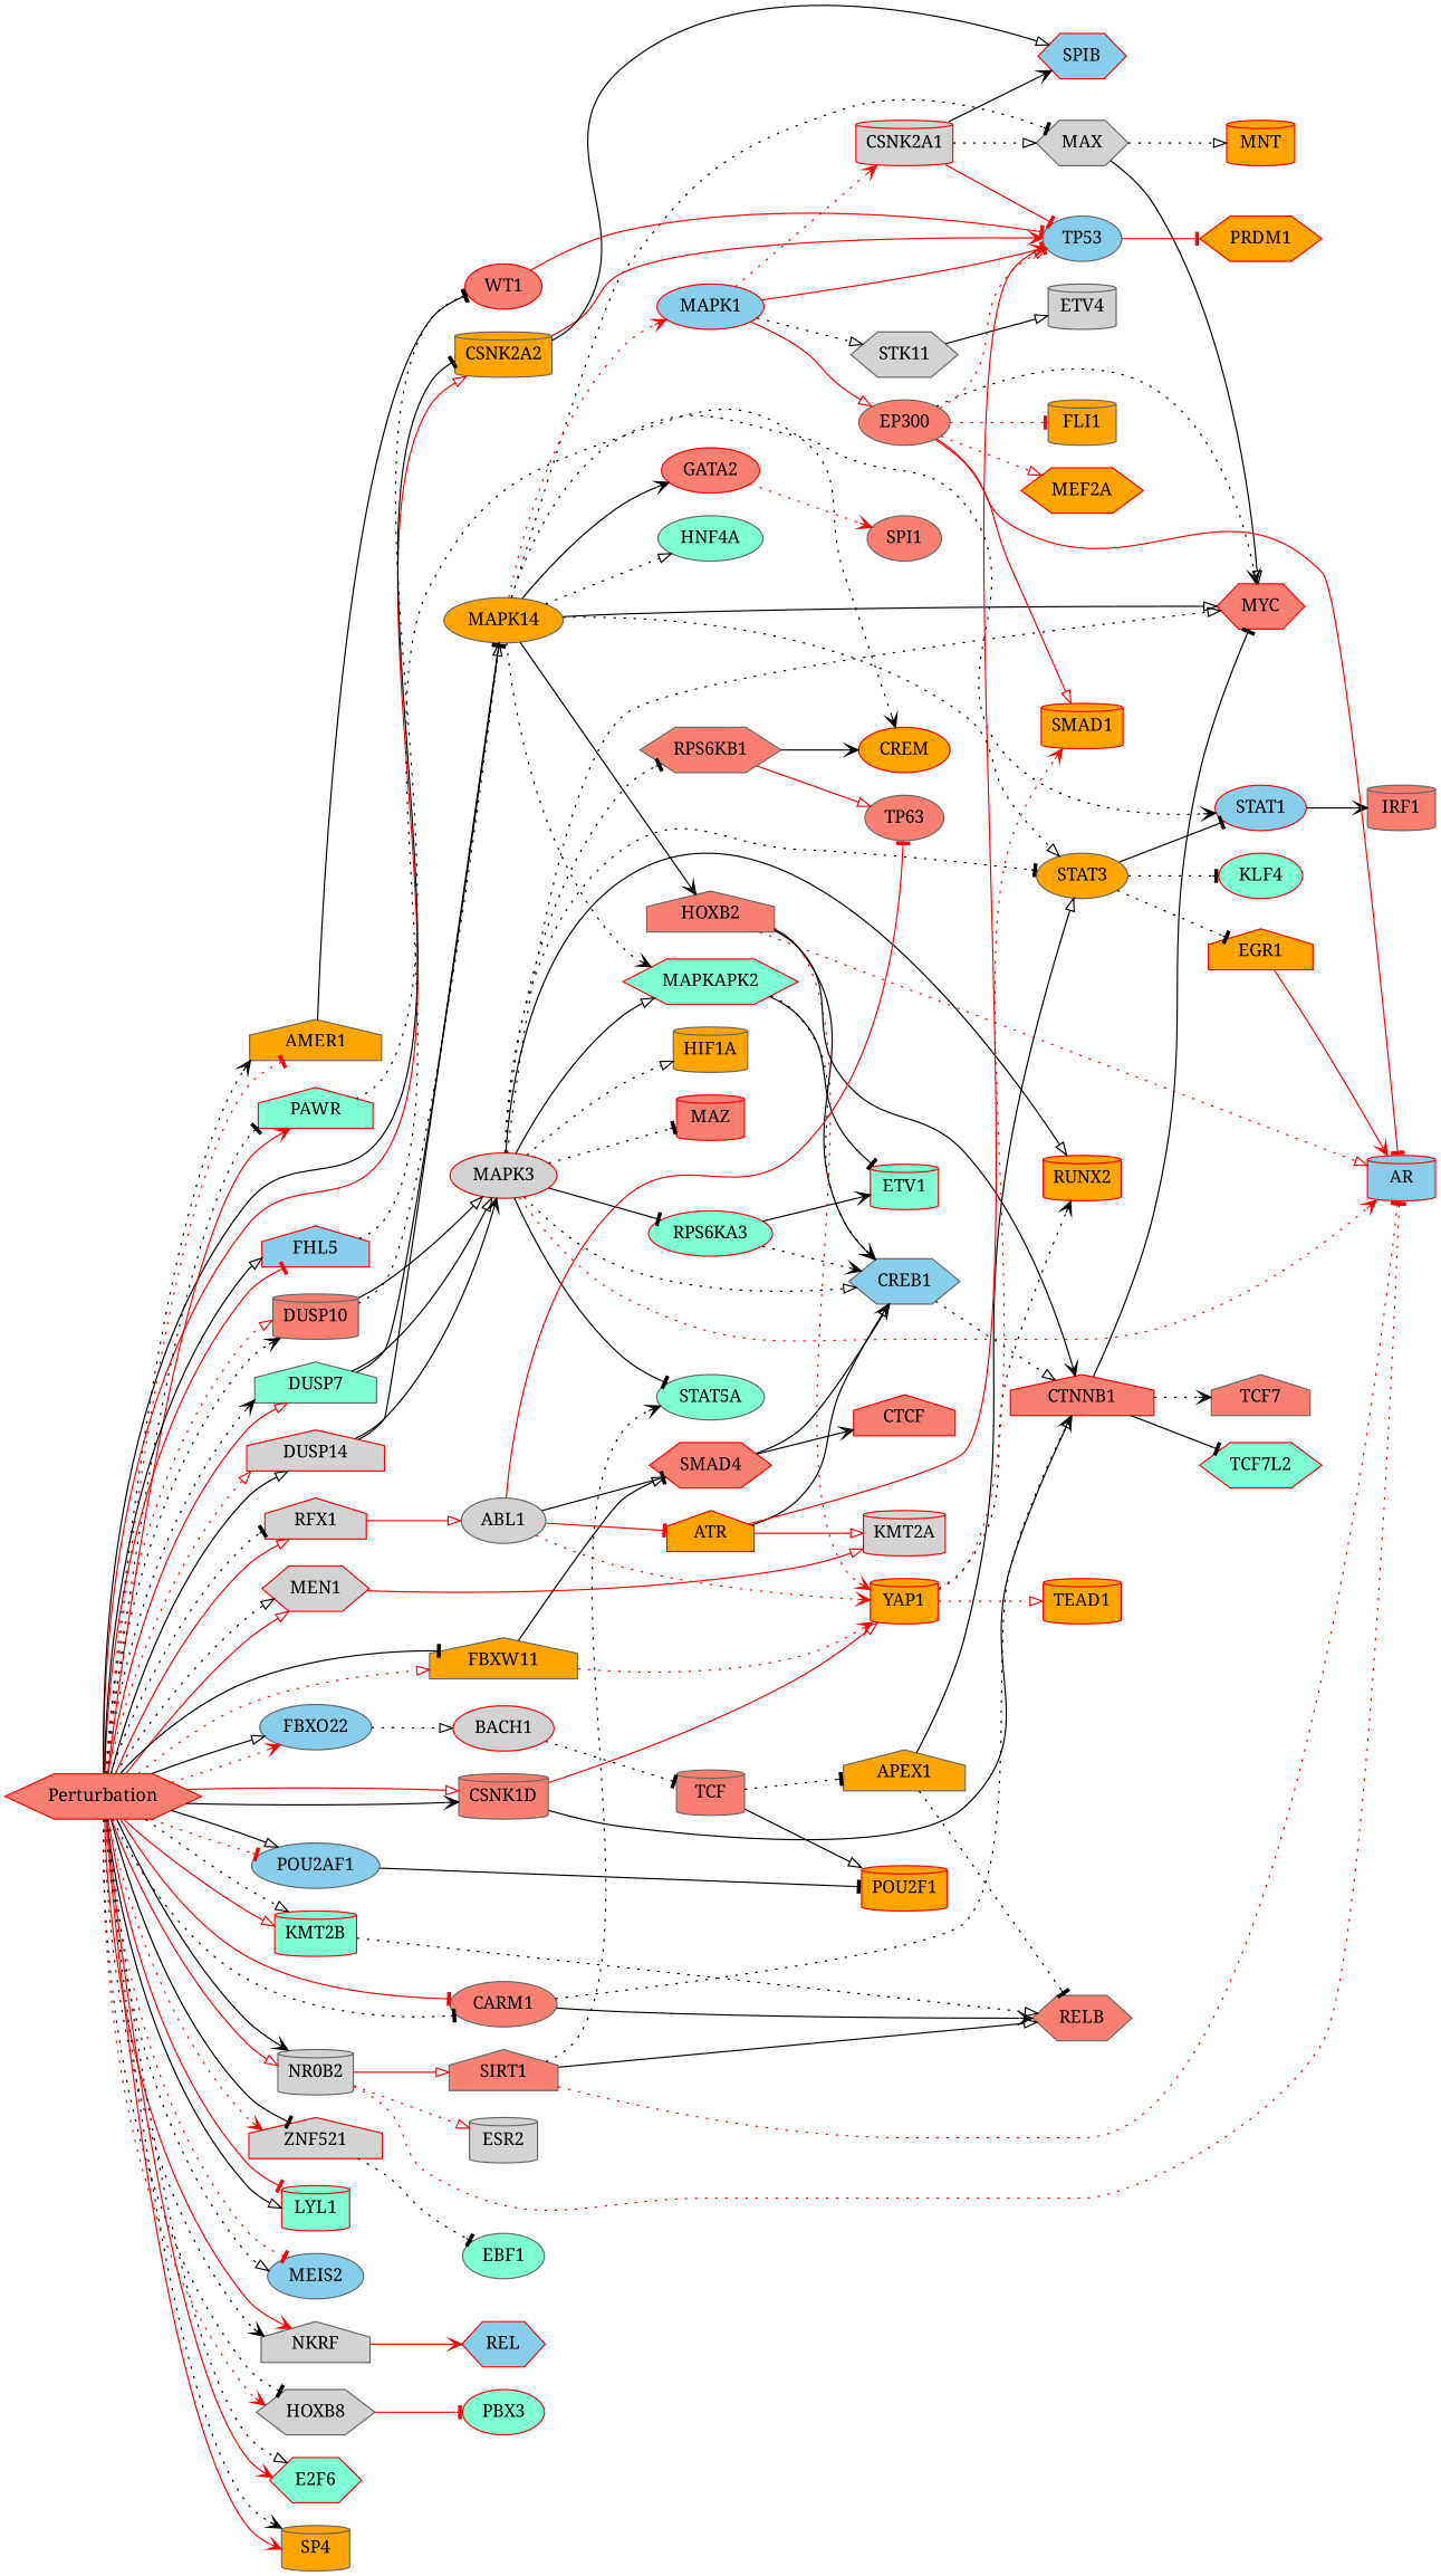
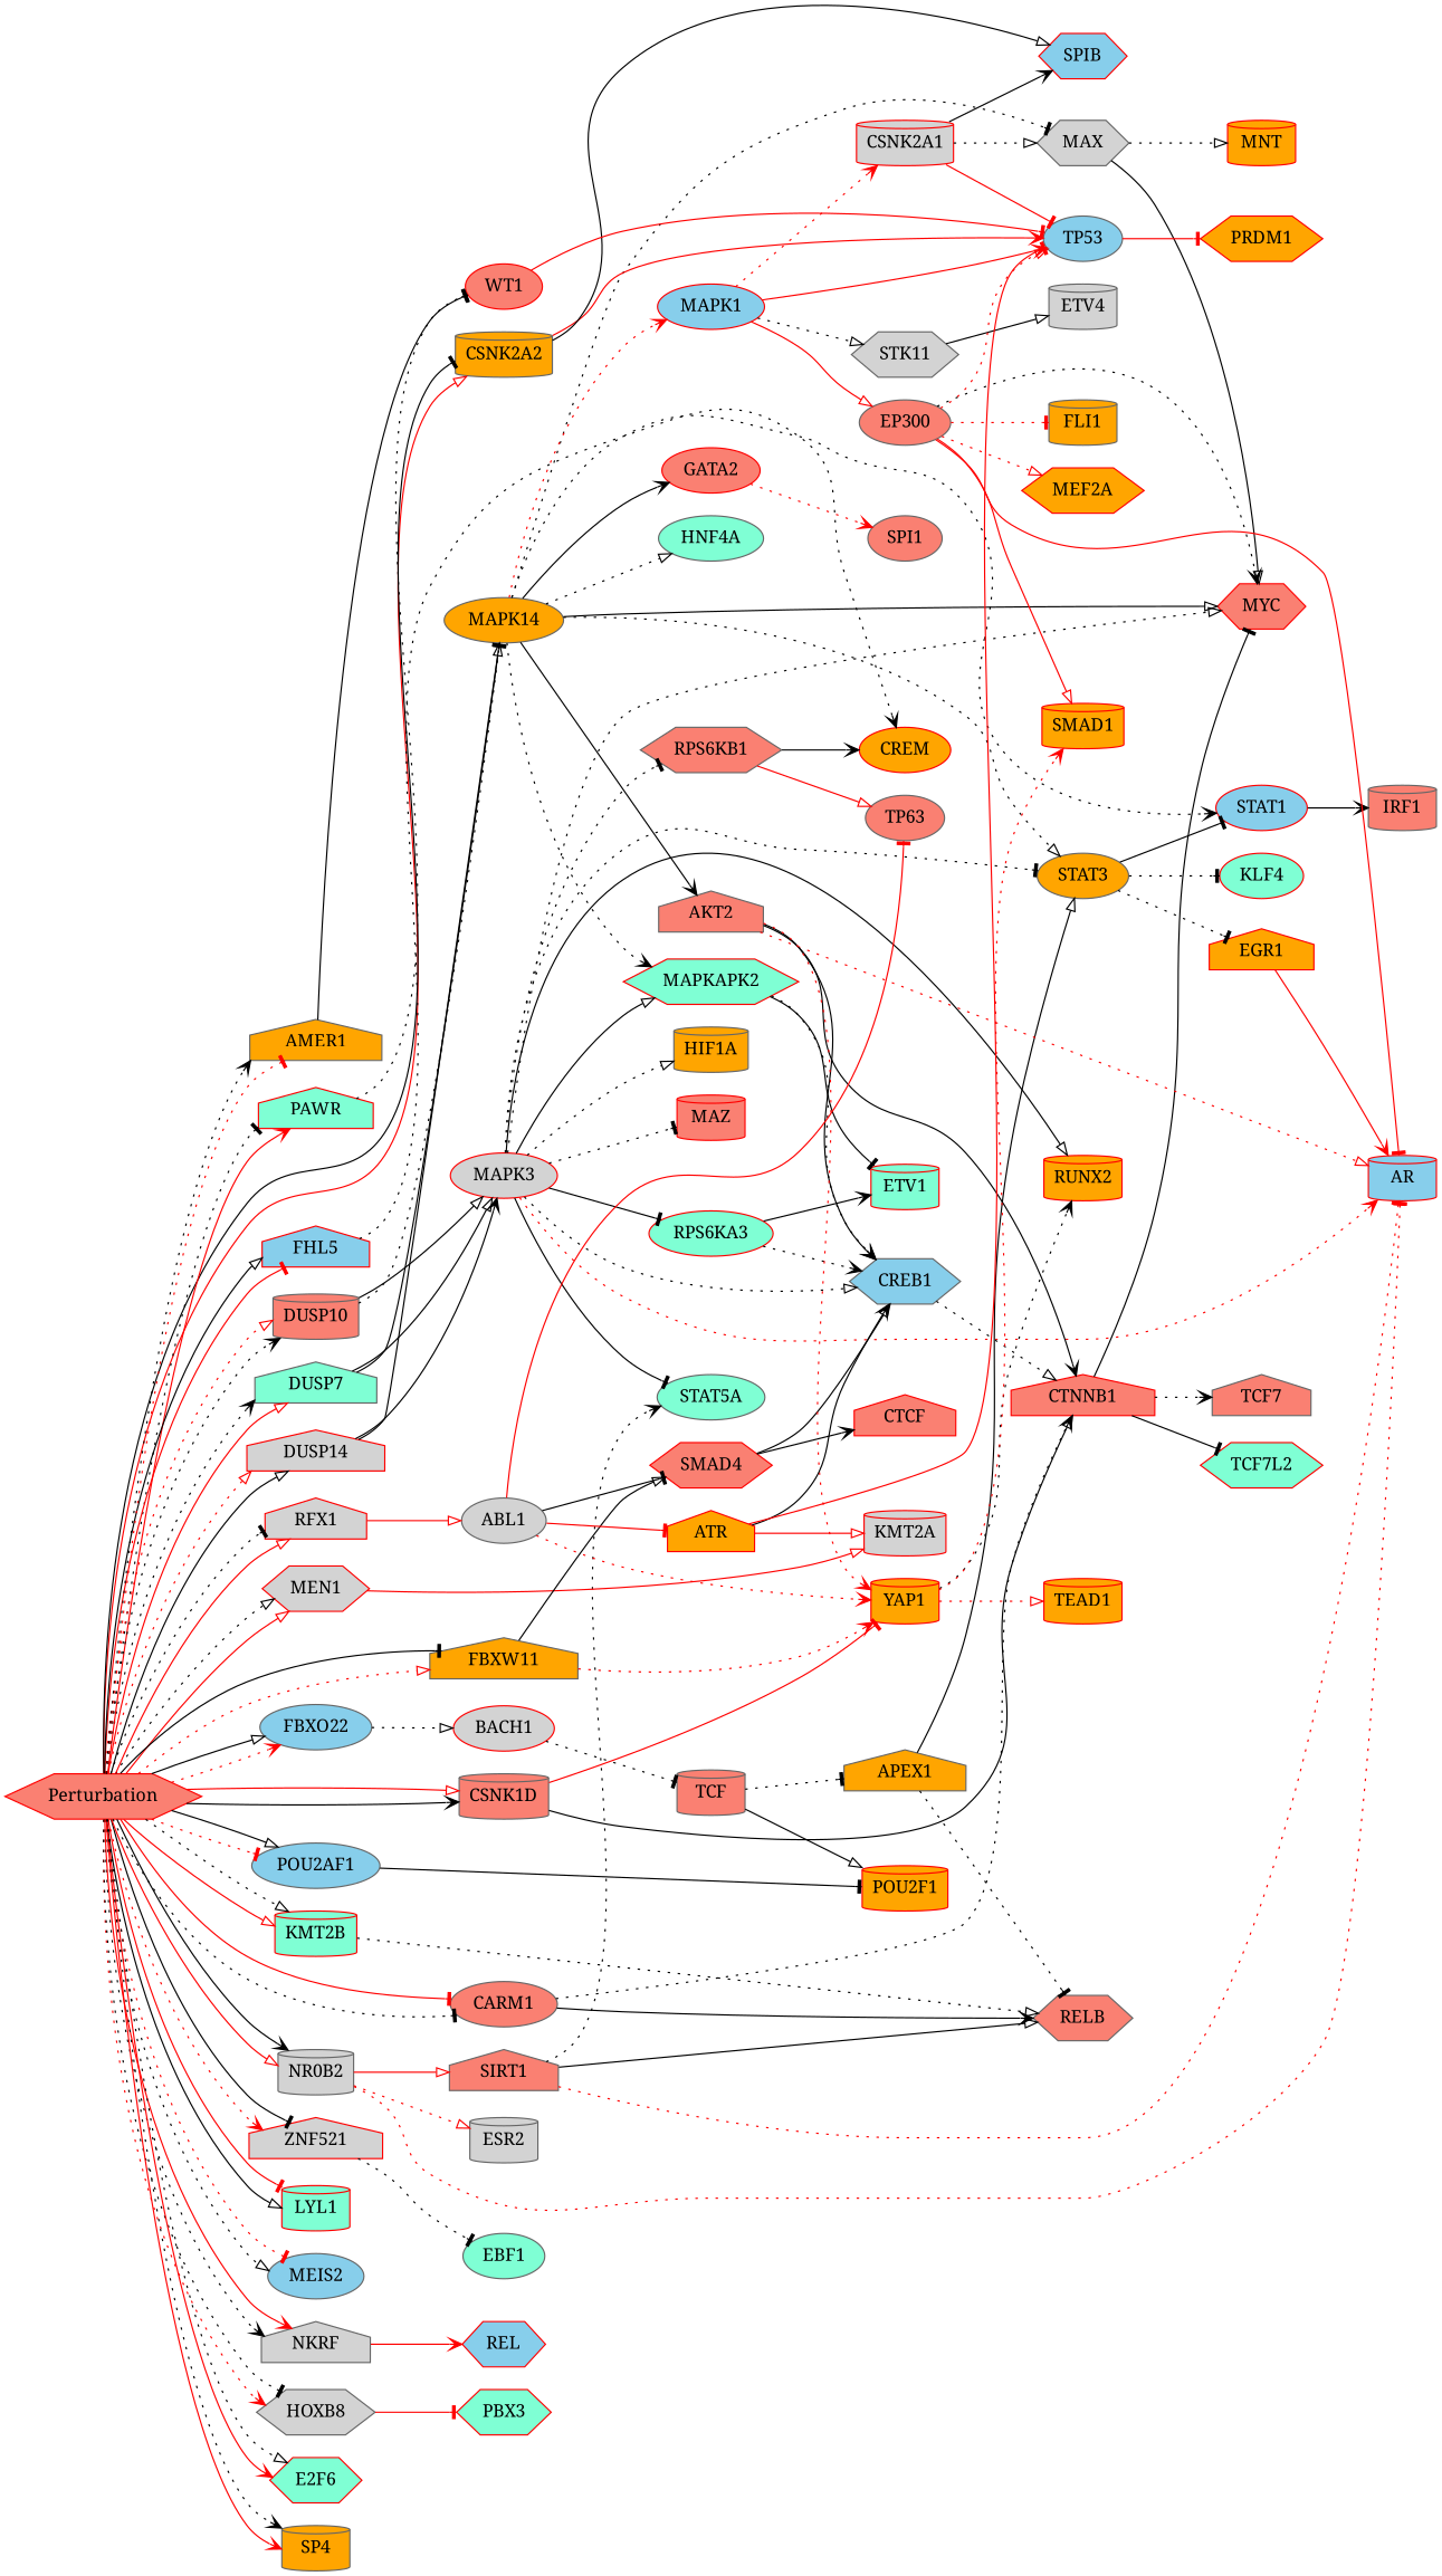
  digraph {
    fontname="Noto Serif"
    rankdir=LR
    node [color=red fillcolor=salmon fontname="Noto Serif" shape=cylinder style=filled]
    edge [arrowhead=onormal color=black fontname="Noto Serif" penwidth=1 style=solid]
    MAPK3 [fillcolor=lightgrey shape=ellipse]
    RPS6KA3 [fillcolor=aquamarine shape=ellipse]
    STAT3 [color=gray40 fillcolor=orange shape=ellipse]
    HIF1A [color=gray40 fillcolor=orange]
    MYC [shape=hexagon]
    CREB1 [color=gray40 fillcolor=skyblue shape=hexagon]
    STAT5A [color=gray40 fillcolor=aquamarine shape=ellipse]
    RPS6KB1 [color=gray40 shape=hexagon]
    RUNX2 [fillcolor=orange]
    MAZ
    AR [fillcolor=skyblue]
    MAPKAPK2 [fillcolor=aquamarine shape=hexagon]
    ETV1 [fillcolor=aquamarine]
    STAT1 [fillcolor=skyblue shape=ellipse]
    KLF4 [fillcolor=aquamarine shape=ellipse]
    EGR1 [fillcolor=orange shape=house]
    SMAD4 [shape=hexagon]
    CTCF [shape=house]
    CTNNB1 [shape=house]
    CREM [fillcolor=orange shape=ellipse]
    TP63 [color=gray40 shape=ellipse]
    IRF1 [color=gray40]
    n23 [color=gray40 label=TCF]
    POU2F1 [fillcolor=orange]
    APEX1 [color=gray40 fillcolor=orange shape=house]
    RELB [color=gray40 shape=hexagon]
    SIRT1 [color=gray40 shape=house]
    TCF7L2 [fillcolor=aquamarine shape=hexagon]
    TCF7 [color=gray40 shape=house]
    MAX [color=gray40 fillcolor=lightgrey shape=hexagon]
    MNT [fillcolor=orange]
    MAPK14 [color=gray40 fillcolor=orange shape=ellipse]
-   AKT2 [color=gray40 shape=house label=HOXB2]
+   AKT2 [color=gray40 shape=house]
    MAPK1 [fillcolor=skyblue shape=ellipse]
    GATA2 [shape=ellipse]
    HNF4A [color=gray40 fillcolor=aquamarine shape=ellipse]
    YAP1 [fillcolor=orange]
    TP53 [color=gray40 fillcolor=skyblue shape=ellipse]
    STK11 [color=gray40 fillcolor=lightgrey shape=hexagon]
    EP300 [color=gray40 shape=ellipse]
    CSNK2A1 [fillcolor=lightgrey]
    SPI1 [color=gray40 shape=ellipse]
    CSNK2A2 [color=gray40 fillcolor=orange]
    SPIB [fillcolor=skyblue shape=hexagon]
    PRDM1 [fillcolor=orange shape=hexagon]
    TEAD1 [fillcolor=orange]
    SMAD1 [fillcolor=orange]
    ETV4 [color=gray40 fillcolor=lightgrey]
    MEF2A [fillcolor=orange shape=hexagon]
    FLI1 [color=gray40 fillcolor=orange]
    BACH1 [fillcolor=lightgrey shape=ellipse]
    FBXO22 [color=gray40 fillcolor=skyblue shape=ellipse]
    ZNF521 [fillcolor=lightgrey shape=house]
    EBF1 [color=gray40 fillcolor=aquamarine shape=ellipse]
    DUSP7 [color=gray40 fillcolor=aquamarine shape=house]
    PAWR [fillcolor=aquamarine shape=house]
    WT1 [shape=ellipse]
    Perturbation [shape=hexagon]
    LYL1 [fillcolor=aquamarine]
    MEIS2 [color=gray40 fillcolor=skyblue shape=ellipse]
    NKRF [color=gray40 fillcolor=lightgrey shape=house]
    MEN1 [fillcolor=lightgrey shape=hexagon]
    NR0B2 [color=gray40 fillcolor=lightgrey]
    HOXB8 [color=gray40 fillcolor=lightgrey shape=hexagon]
    E2F6 [fillcolor=aquamarine shape=hexagon]
    RFX1 [fillcolor=lightgrey shape=house]
    SP4 [color=gray40 fillcolor=orange]
    CARM1 [color=gray40 shape=ellipse]
    FBXW11 [color=gray40 fillcolor=orange shape=house]
    FHL5 [fillcolor=skyblue shape=house]
    DUSP14 [fillcolor=lightgrey shape=house]
    KMT2B [fillcolor=aquamarine]
    DUSP10 [color=gray40]
    AMER1 [color=gray40 fillcolor=orange shape=house]
    POU2AF1 [color=gray40 fillcolor=skyblue shape=ellipse]
    CSNK1D [color=gray40]
    REL [fillcolor=skyblue shape=hexagon]
    KMT2A [fillcolor=lightgrey]
    ESR2 [color=gray40 fillcolor=lightgrey]
-   PBX3 [fillcolor=aquamarine shape=ellipse]
+   PBX3 [fillcolor=aquamarine shape=hexagon]
    ABL1 [color=gray40 fillcolor=lightgrey shape=ellipse]
    ATR [fillcolor=orange shape=house]
    MAPK3 -> RPS6KA3 [arrowhead=tee]
    MAPK3 -> STAT3 [arrowhead=tee style=dotted]
    MAPK3 -> HIF1A [style=dotted]
    MAPK3 -> MYC [style=dotted]
    MAPK3 -> CREB1 [style=dotted]
    MAPK3 -> STAT5A [arrowhead=tee]
    MAPK3 -> RPS6KB1 [arrowhead=tee style=dotted]
    MAPK3 -> RUNX2
    MAPK3 -> MAZ [arrowhead=tee style=dotted]
    MAPK3 -> AR [arrowhead=vee color=red style=dotted]
    MAPK3 -> MAPKAPK2
    RPS6KA3 -> CREB1 [arrowhead=vee style=dotted]
    RPS6KA3 -> ETV1 [arrowhead=vee]
    STAT3 -> STAT1 [arrowhead=tee]
    STAT3 -> KLF4 [arrowhead=tee style=dotted]
    STAT3 -> EGR1 [arrowhead=tee style=dotted]
    CREB1 -> CTNNB1 [style=dotted]
    RPS6KB1 -> CREM [arrowhead=vee]
    RPS6KB1 -> TP63 [color=red]
    MAPKAPK2 -> CREB1 [arrowhead=vee style=dotted]
    MAPKAPK2 -> ETV1 [arrowhead=tee]
    STAT1 -> IRF1 [arrowhead=vee]
    EGR1 -> AR [arrowhead=vee color=red]
    SMAD4 -> CREB1
    SMAD4 -> CTCF [arrowhead=vee]
    CTNNB1 -> MYC [arrowhead=tee]
    CTNNB1 -> TCF7L2 [arrowhead=tee]
    CTNNB1 -> TCF7 [arrowhead=vee style=dotted]
    n23 -> POU2F1
    n23 -> APEX1 [arrowhead=tee style=dotted]
    APEX1 -> STAT3
    APEX1 -> RELB [arrowhead=tee style=dotted]
    SIRT1 -> STAT5A [arrowhead=vee style=dotted]
    SIRT1 -> AR [arrowhead=tee color=red style=dotted]
    SIRT1 -> RELB
    MAX -> MYC
    MAX -> MNT [style=dotted]
    MAPK14 -> STAT3 [style=dotted]
    MAPK14 -> MYC
    MAPK14 -> MAPKAPK2 [arrowhead=vee style=dotted]
    MAPK14 -> STAT1 [arrowhead=vee style=dotted]
    MAPK14 -> MAX [arrowhead=tee style=dotted]
    MAPK14 -> AKT2 [arrowhead=vee]
    MAPK14 -> MAPK1 [arrowhead=vee color=red style=dotted]
    MAPK14 -> GATA2 [arrowhead=vee]
    MAPK14 -> HNF4A [style=dotted]
    AKT2 -> CREB1 [arrowhead=vee]
    AKT2 -> AR [color=red style=dotted]
    AKT2 -> CTNNB1 [arrowhead=vee]
    AKT2 -> YAP1 [arrowhead=vee color=red style=dotted]
    MAPK1 -> TP53 [arrowhead=vee color=red]
    MAPK1 -> STK11 [style=dotted]
    MAPK1 -> EP300 [color=red]
    MAPK1 -> CSNK2A1 [arrowhead=vee color=red style=dotted]
    GATA2 -> SPI1 [arrowhead=vee color=red style=dotted]
    YAP1 -> RUNX2 [arrowhead=vee style=dotted]
    YAP1 -> TEAD1 [color=red style=dotted]
    YAP1 -> SMAD1 [arrowhead=vee color=red style=dotted]
    TP53 -> PRDM1 [arrowhead=tee color=red]
    STK11 -> ETV4
    EP300 -> MYC [arrowhead=vee style=dotted]
    EP300 -> AR [arrowhead=tee color=red]
    EP300 -> TP53 [color=red style=dotted]
    EP300 -> SMAD1 [color=red]
    EP300 -> MEF2A [color=red style=dotted]
    EP300 -> FLI1 [arrowhead=tee color=red style=dotted]
    CSNK2A1 -> MAX [style=dotted]
    CSNK2A1 -> TP53 [arrowhead=tee color=red]
    CSNK2A1 -> SPIB [arrowhead=vee]
    CSNK2A2 -> TP53 [arrowhead=vee color=red]
    CSNK2A2 -> SPIB
    BACH1 -> n23 [arrowhead=tee style=dotted]
    FBXO22 -> BACH1 [style=dotted]
    ZNF521 -> EBF1 [arrowhead=tee style=dotted]
    DUSP7 -> MAPK3
    DUSP7 -> MAPK14
    PAWR -> WT1 [arrowhead=tee style=dotted]
    WT1 -> TP53 [arrowhead=tee color=red]
    Perturbation -> CSNK2A2 [color=red]
    Perturbation -> CSNK2A2 [arrowhead=tee]
    Perturbation -> FBXO22 [arrowhead=vee color=red style=dotted]
    Perturbation -> FBXO22
    Perturbation -> ZNF521 [arrowhead=vee color=red style=dotted]
    Perturbation -> ZNF521 [arrowhead=tee]
    Perturbation -> DUSP7 [color=red]
    Perturbation -> DUSP7 [arrowhead=vee style=dotted]
    Perturbation -> PAWR [arrowhead=vee color=red]
    Perturbation -> PAWR [arrowhead=tee style=dotted]
    Perturbation -> LYL1
    Perturbation -> LYL1 [arrowhead=tee color=red]
    Perturbation -> MEIS2 [style=dotted]
    Perturbation -> MEIS2 [arrowhead=tee color=red style=dotted]
    Perturbation -> NKRF [arrowhead=vee style=dotted]
    Perturbation -> NKRF [arrowhead=vee color=red]
    Perturbation -> MEN1 [color=red]
    Perturbation -> MEN1 [style=dotted]
    Perturbation -> NR0B2 [color=red]
    Perturbation -> NR0B2 [arrowhead=vee]
    Perturbation -> HOXB8 [arrowhead=vee color=red style=dotted]
    Perturbation -> HOXB8 [arrowhead=tee style=dotted]
    Perturbation -> E2F6 [arrowhead=vee color=red]
    Perturbation -> E2F6 [style=dotted]
    Perturbation -> RFX1 [color=red]
    Perturbation -> RFX1 [arrowhead=tee style=dotted]
    Perturbation -> SP4 [arrowhead=vee color=red]
    Perturbation -> SP4 [arrowhead=vee style=dotted]
    Perturbation -> CARM1 [arrowhead=tee style=dotted]
    Perturbation -> CARM1 [arrowhead=tee color=red]
    Perturbation -> FBXW11 [color=red style=dotted]
    Perturbation -> FBXW11 [arrowhead=tee]
    Perturbation -> FHL5 [arrowhead=tee color=red]
    Perturbation -> FHL5
    Perturbation -> DUSP14
    Perturbation -> DUSP14 [color=red style=dotted]
    Perturbation -> KMT2B [color=red]
    Perturbation -> KMT2B [style=dotted]
    Perturbation -> DUSP10 [arrowhead=vee style=dotted]
    Perturbation -> DUSP10 [color=red style=dotted]
    Perturbation -> AMER1 [arrowhead=tee color=red style=dotted]
    Perturbation -> AMER1 [arrowhead=vee style=dotted]
    Perturbation -> POU2AF1 [arrowhead=tee color=red style=dotted]
    Perturbation -> POU2AF1
    Perturbation -> CSNK1D [arrowhead=vee]
    Perturbation -> CSNK1D [color=red]
    NKRF -> REL [arrowhead=vee color=red]
    MEN1 -> KMT2A [color=red]
    NR0B2 -> AR [arrowhead=tee color=red style=dotted]
    NR0B2 -> SIRT1 [color=red]
    NR0B2 -> ESR2 [color=red style=dotted]
    HOXB8 -> PBX3 [arrowhead=tee color=red]
    RFX1 -> ABL1 [color=red]
    CARM1 -> CTNNB1 [arrowhead=vee style=dotted]
    CARM1 -> RELB [arrowhead=vee]
    FBXW11 -> SMAD4
    FBXW11 -> YAP1 [arrowhead=vee color=red style=dotted]
    FHL5 -> CREM [arrowhead=vee style=dotted]
    DUSP14 -> MAPK3 [arrowhead=vee]
    DUSP14 -> MAPK14 [arrowhead=tee]
    KMT2B -> RELB [style=dotted]
    DUSP10 -> MAPK3
    DUSP10 -> MAPK14 [arrowhead=tee style=dotted]
    AMER1 -> WT1 [arrowhead=tee]
    POU2AF1 -> POU2F1 [arrowhead=tee]
    CSNK1D -> CTNNB1
-   CSNK1D -> YAP1 [color=red]
+   CSNK1D -> YAP1 [arrowhead=tee color=red]
    ABL1 -> SMAD4 [arrowhead=tee]
    ABL1 -> TP63 [arrowhead=tee color=red]
    ABL1 -> YAP1 [arrowhead=vee color=red style=dotted]
    ABL1 -> ATR [arrowhead=tee color=red]
    ATR -> CREB1 [arrowhead=vee]
    ATR -> TP53 [arrowhead=tee color=red]
    ATR -> KMT2A [color=red]
  }
